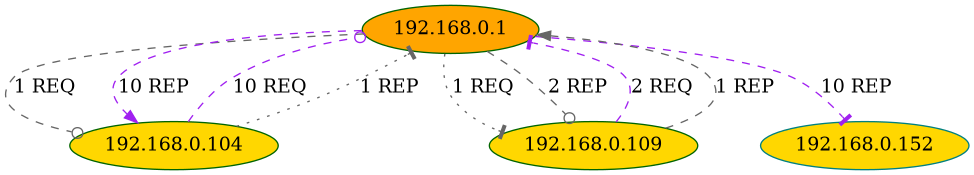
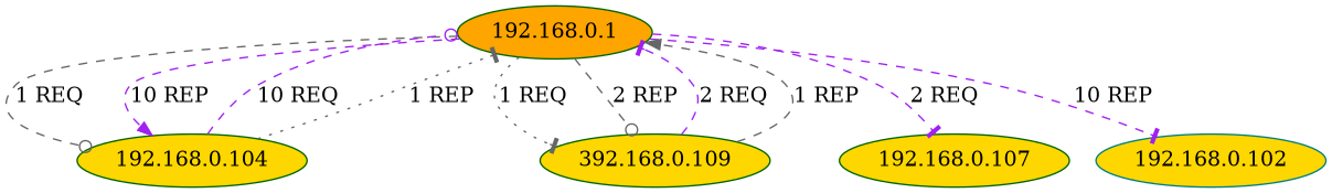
  digraph {
    node [color=darkgreen fillcolor=gold style=filled]
    edge [arrowhead=tee color=gray40 style=dashed]
    "192.168.0.1" [fillcolor=orange]
    "192.168.0.104"
-   "192.168.0.109"
-   "192.168.0.102" [color=teal label="192.168.0.152"]
+   "192.168.0.109" [label="392.168.0.109"]
+   "192.168.0.107"
+   "192.168.0.102" [color=teal]
    "192.168.0.1" -> "192.168.0.104" [arrowhead=odot label="1 REQ  "]
    "192.168.0.1" -> "192.168.0.104" [arrowhead=normal color=purple label="10 REP  "]
    "192.168.0.1" -> "192.168.0.109" [label="1 REQ  " style=dotted]
    "192.168.0.1" -> "192.168.0.109" [arrowhead=odot label="2 REP  "]
+   "192.168.0.1" -> "192.168.0.107" [color=purple label="2 REQ  "]
    "192.168.0.1" -> "192.168.0.102" [color=purple label="10 REP  "]
    "192.168.0.104" -> "192.168.0.1" [arrowhead=odot color=purple label="10 REQ  "]
    "192.168.0.104" -> "192.168.0.1" [label="1 REP  " style=dotted]
    "192.168.0.109" -> "192.168.0.1" [color=purple label="2 REQ  "]
    "192.168.0.109" -> "192.168.0.1" [arrowhead=normal label="1 REP  "]
  }
